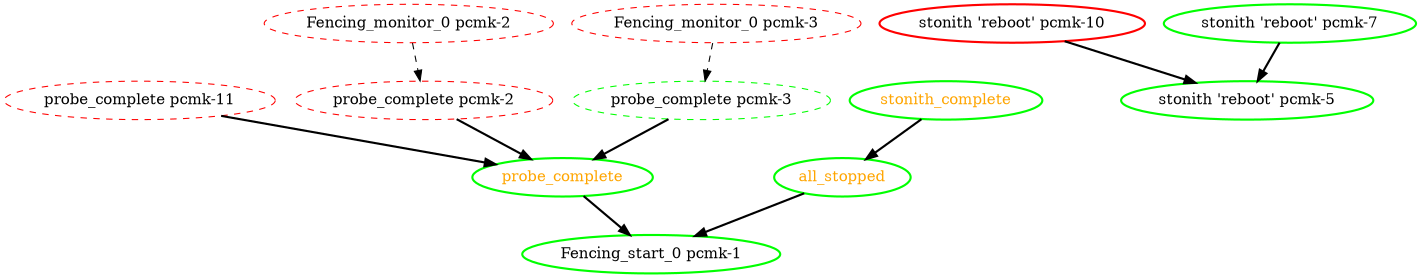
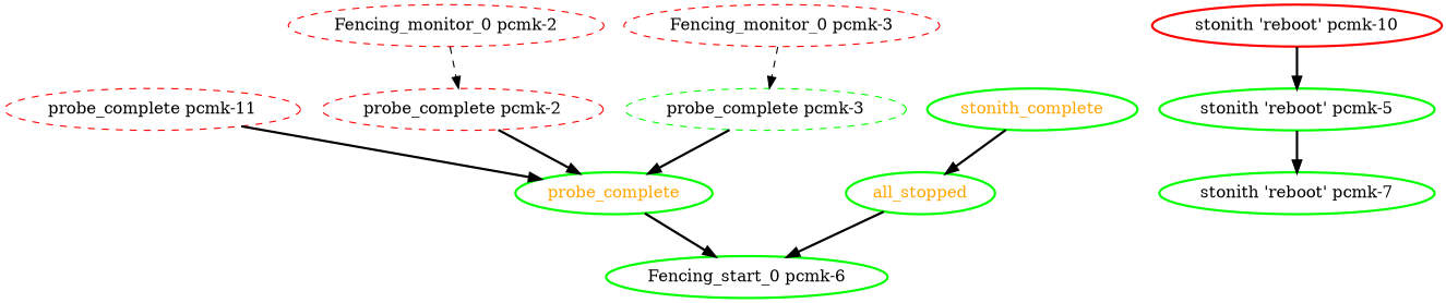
  digraph {
    node [color=green fontcolor=black style=bold]
    edge [style=bold]
    "probe_complete pcmk-11" [color=red style=dashed]
    probe_complete [fontcolor=orange]
-   "Fencing_start_0 pcmk-1"
+   "Fencing_start_0 pcmk-1" [label="Fencing_start_0 pcmk-6"]
    "Fencing_monitor_0 pcmk-2" [color=red style=dashed]
    "probe_complete pcmk-2" [color=red style=dashed]
    "Fencing_monitor_0 pcmk-3" [color=red style=dashed]
    "probe_complete pcmk-3" [style=dashed]
    all_stopped [fontcolor=orange]
    "stonith 'reboot' pcmk-10" [color=red]
    "stonith 'reboot' pcmk-5"
    "stonith 'reboot' pcmk-7"
    stonith_complete [fontcolor=orange]
    "probe_complete pcmk-11" -> probe_complete
    probe_complete -> "Fencing_start_0 pcmk-1"
    "Fencing_monitor_0 pcmk-2" -> "probe_complete pcmk-2" [style=dashed]
    "probe_complete pcmk-2" -> probe_complete
    "Fencing_monitor_0 pcmk-3" -> "probe_complete pcmk-3" [style=dashed]
    "probe_complete pcmk-3" -> probe_complete
    all_stopped -> "Fencing_start_0 pcmk-1"
    "stonith 'reboot' pcmk-10" -> "stonith 'reboot' pcmk-5"
-   "stonith 'reboot' pcmk-7" -> "stonith 'reboot' pcmk-5"
+   "stonith 'reboot' pcmk-5" -> "stonith 'reboot' pcmk-7"
    stonith_complete -> all_stopped
  }
